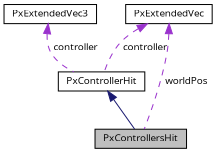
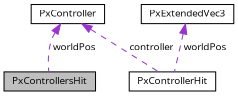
  digraph {
    fontname="Open Sans"
    node [color=black fillcolor=white fontname="Open Sans" fontsize=10 shape=record style=filled]
    edge [color=darkorchid3 dir=back fontname="Open Sans" fontsize=10 labelfontname=Helvetica labelfontsize=10 style=dashed]
    n1 [fillcolor=grey75 fontcolor=black height=0.2 label=PxControllersHit width=0.4]
    n2 [height=0.2 label=PxControllerHit width=0.4]
    n3 [height=0.2 label=PxExtendedVec3 width=0.4]
-   n4 [height=0.2 label=PxExtendedVec width=0.4]
-   n2 -> n1 [color=midnightblue style=solid]
-   n3 -> n2 [label=" controller"]
+   n4 [height=0.2 label=PxController width=0.4]
+   n3 -> n2 [label=" worldPos"]
    n4 -> n1 [label=" worldPos"]
    n4 -> n2 [label=" controller"]
  }
